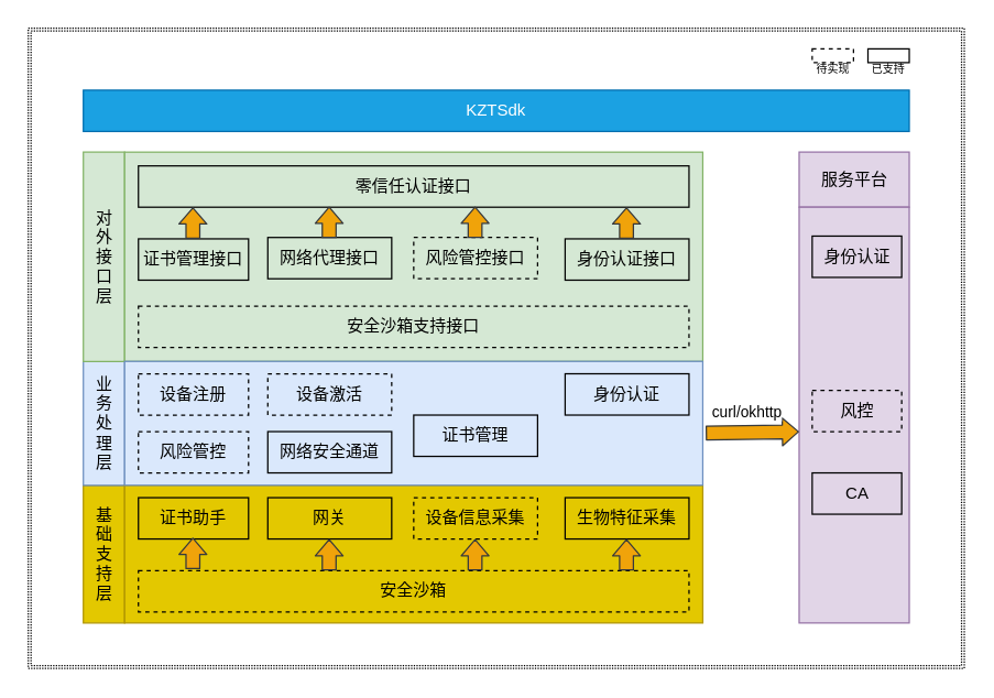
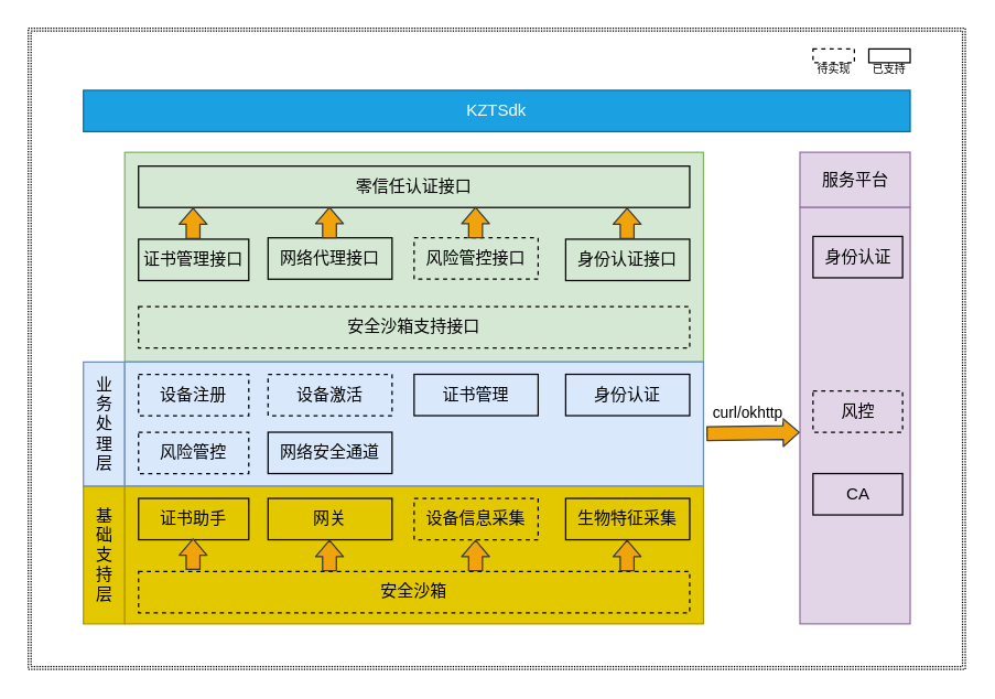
  <mxCell id="0" />
  <mxCell id="1" parent="0" />
  <mxCell id="2" value="" style="shape=ext;double=1;rounded=0;whiteSpace=wrap;html=1;dashed=1;dashPattern=1 1;fontSize=12;strokeColor=#000000;fillColor=none;" parent="1" vertex="1"><mxGeometry x="20" y="20" width="680" height="465" as="geometry" /></mxCell>
  <mxCell id="3" value="基&lt;br&gt;础&lt;br&gt;支&lt;br&gt;持&lt;br&gt;层" style="verticalLabelPosition=middle;verticalAlign=middle;html=1;shape=mxgraph.basic.rect;fillColor2=none;strokeWidth=1;size=20;indent=5;labelPosition=center;align=center;horizontal=1;fontSize=12;fillColor=#e3c800;strokeColor=#B09500;fontColor=#000000;" parent="1" vertex="1"><mxGeometry x="60" y="352" width="30" height="100" as="geometry" /></mxCell>
  <mxCell id="4" value="业&lt;br&gt;务&lt;br&gt;处&lt;br&gt;理&lt;br&gt;层" style="verticalLabelPosition=middle;verticalAlign=middle;html=1;shape=mxgraph.basic.rect;fillColor2=none;strokeWidth=1;size=20;indent=5;labelPosition=center;align=center;horizontal=1;fontSize=12;fillColor=#dae8fc;strokeColor=#6c8ebf;" parent="1" vertex="1"><mxGeometry x="60" y="262" width="30" height="90" as="geometry" /></mxCell>
- <mxCell id="5" value="对&lt;br&gt;外&lt;br&gt;接&lt;br&gt;口&lt;br&gt;层" style="verticalLabelPosition=middle;verticalAlign=middle;html=1;shape=mxgraph.basic.rect;fillColor2=none;strokeWidth=1;size=20;indent=5;labelPosition=center;align=center;horizontal=1;fontSize=12;fillColor=#d5e8d4;strokeColor=#82b366;" parent="1" vertex="1"><mxGeometry x="60" y="110" width="30" height="152" as="geometry" /></mxCell>
  <mxCell id="6" value="" style="rounded=0;whiteSpace=wrap;html=1;fontSize=12;fillColor=#e3c800;strokeColor=#B09500;fontColor=#000000;" parent="1" vertex="1"><mxGeometry x="90" y="352" width="420" height="100" as="geometry" /></mxCell>
  <mxCell id="7" value="服务平台" style="verticalLabelPosition=middle;verticalAlign=middle;html=1;shape=mxgraph.basic.rect;fillColor2=none;strokeWidth=1;size=20;indent=5;labelPosition=center;align=center;horizontal=1;fontSize=12;fillColor=#e1d5e7;strokeColor=#9673a6;" parent="1" vertex="1"><mxGeometry x="580" y="110" width="80" height="40" as="geometry" /></mxCell>
  <mxCell id="8" value="" style="rounded=0;whiteSpace=wrap;html=1;fontSize=12;fillColor=#e1d5e7;strokeColor=#9673a6;" parent="1" vertex="1"><mxGeometry x="580" y="150" width="80" height="302" as="geometry" /></mxCell>
  <mxCell id="9" value="CA" style="rounded=0;whiteSpace=wrap;html=1;fontSize=12;fillColor=none;" parent="1" vertex="1"><mxGeometry x="589.5" y="343" width="65" height="30" as="geometry" /></mxCell>
  <mxCell id="10" value="风控" style="rounded=0;whiteSpace=wrap;html=1;fontSize=12;fillColor=none;dashed=1;" parent="1" vertex="1"><mxGeometry x="589.5" y="283" width="65" height="30" as="geometry" /></mxCell>
  <mxCell id="11" value="" style="rounded=0;whiteSpace=wrap;html=1;fontSize=12;fillColor=#d5e8d4;strokeColor=#82b366;" parent="1" vertex="1"><mxGeometry x="90" y="110" width="420" height="152" as="geometry" /></mxCell>
  <mxCell id="12" value="" style="rounded=0;whiteSpace=wrap;html=1;fontSize=12;fillColor=#dae8fc;strokeColor=#6c8ebf;" parent="1" vertex="1"><mxGeometry x="90" y="262" width="420" height="90" as="geometry" /></mxCell>
  <mxCell id="13" value="零信任认证接口" style="rounded=0;whiteSpace=wrap;html=1;fontSize=12;fillColor=none;" parent="1" vertex="1"><mxGeometry x="100" y="120" width="400" height="30" as="geometry" /></mxCell>
  <mxCell id="14" value="证书管理接口" style="rounded=0;whiteSpace=wrap;html=1;fontSize=12;fillColor=none;" parent="1" vertex="1"><mxGeometry x="100" y="173" width="80" height="30" as="geometry" /></mxCell>
  <mxCell id="15" value="网络代理接口" style="rounded=0;whiteSpace=wrap;html=1;fontSize=12;fillColor=none;" parent="1" vertex="1"><mxGeometry x="194" y="172" width="90" height="30" as="geometry" /></mxCell>
  <mxCell id="16" value="风险管控接口" style="rounded=0;whiteSpace=wrap;html=1;fontSize=12;fillColor=none;dashed=1;" parent="1" vertex="1"><mxGeometry x="300" y="172" width="90" height="30" as="geometry" /></mxCell>
  <mxCell id="17" value="设备信息采集" style="rounded=0;whiteSpace=wrap;html=1;fontSize=12;fillColor=none;dashed=1;" parent="1" vertex="1"><mxGeometry x="300" y="361" width="90" height="30" as="geometry" /></mxCell>
  <mxCell id="18" value="KZTSdk" style="rounded=0;whiteSpace=wrap;html=1;fontSize=12;fillColor=#1ba1e2;strokeColor=#006EAF;fontColor=#ffffff;" parent="1" vertex="1"><mxGeometry x="60" y="65" width="600" height="30" as="geometry" /></mxCell>
  <mxCell id="19" value="身份认证" style="rounded=0;whiteSpace=wrap;html=1;fontSize=12;fillColor=none;" parent="1" vertex="1"><mxGeometry x="589.5" y="171" width="65" height="30" as="geometry" /></mxCell>
  <mxCell id="20" value="设备注册" style="rounded=0;whiteSpace=wrap;html=1;fontSize=12;fillColor=none;dashed=1;" parent="1" vertex="1"><mxGeometry x="100" y="271" width="80" height="30" as="geometry" /></mxCell>
  <mxCell id="21" value="设备激活" style="rounded=0;whiteSpace=wrap;html=1;fontSize=12;fillColor=none;dashed=1;" parent="1" vertex="1"><mxGeometry x="194" y="271" width="90" height="30" as="geometry" /></mxCell>
  <mxCell id="22" value="风险管控" style="rounded=0;whiteSpace=wrap;html=1;fontSize=12;fillColor=none;dashed=1;" parent="1" vertex="1"><mxGeometry x="100" y="313" width="80" height="30" as="geometry" /></mxCell>
  <mxCell id="23" value="网络安全通道" style="rounded=0;whiteSpace=wrap;html=1;fontSize=12;fillColor=none;" parent="1" vertex="1"><mxGeometry x="194" y="313" width="90" height="30" as="geometry" /></mxCell>
  <mxCell id="24" value="网关" style="rounded=0;whiteSpace=wrap;html=1;fontSize=12;fillColor=none;" parent="1" vertex="1"><mxGeometry x="194" y="361" width="90" height="30" as="geometry" /></mxCell>
  <mxCell id="25" value="身份认证接口" style="rounded=0;whiteSpace=wrap;html=1;fontSize=12;fillColor=none;" parent="1" vertex="1"><mxGeometry x="410" y="173" width="90" height="30" as="geometry" /></mxCell>
- <mxCell id="26" value="证书管理" style="rounded=0;whiteSpace=wrap;html=1;fontSize=12;fillColor=none;" parent="1" vertex="1"><mxGeometry x="300" y="301" width="90" height="30" as="geometry" /></mxCell>
+ <mxCell id="26" value="证书管理" style="rounded=0;whiteSpace=wrap;html=1;fontSize=12;fillColor=none;" parent="1" vertex="1"><mxGeometry x="300" y="271" width="90" height="30" as="geometry" /></mxCell>
  <mxCell id="27" value="身份认证" style="rounded=0;whiteSpace=wrap;html=1;fontSize=12;fillColor=none;" parent="1" vertex="1"><mxGeometry x="410" y="271" width="90" height="30" as="geometry" /></mxCell>
  <mxCell id="28" value="证书助手" style="rounded=0;whiteSpace=wrap;html=1;fontSize=12;fillColor=none;" parent="1" vertex="1"><mxGeometry x="100" y="361" width="80" height="30" as="geometry" /></mxCell>
  <mxCell id="29" value="生物特征采集" style="rounded=0;whiteSpace=wrap;html=1;fontSize=12;fillColor=none;" parent="1" vertex="1"><mxGeometry x="410" y="361" width="90" height="30" as="geometry" /></mxCell>
  <mxCell id="30" value="安全沙箱" style="rounded=0;whiteSpace=wrap;html=1;fontSize=12;fillColor=none;dashed=1;" parent="1" vertex="1"><mxGeometry x="100" y="414" width="400" height="30" as="geometry" /></mxCell>
  <mxCell id="31" value="" style="shape=flexArrow;endArrow=classic;html=1;endWidth=9.167;endSize=3.558;strokeColor=#36393d;fillColor=#F0A30A;" parent="1" edge="1"><mxGeometry width="50" height="50" relative="1" as="geometry"><mxPoint x="139.58" y="413" as="sourcePoint" /><mxPoint x="139.58" y="390" as="targetPoint" /></mxGeometry></mxCell>
  <mxCell id="32" value="" style="shape=flexArrow;endArrow=classic;html=1;endWidth=9.167;endSize=3.558;strokeColor=#36393d;fillColor=#F0A30A;" parent="1" edge="1"><mxGeometry width="50" height="50" relative="1" as="geometry"><mxPoint x="238.58" y="414" as="sourcePoint" /><mxPoint x="238.58" y="391" as="targetPoint" /></mxGeometry></mxCell>
  <mxCell id="33" value="" style="shape=flexArrow;endArrow=classic;html=1;endWidth=9.167;endSize=3.558;strokeColor=#36393d;fillColor=#F0A30A;" parent="1" edge="1"><mxGeometry width="50" height="50" relative="1" as="geometry"><mxPoint x="344.58" y="414" as="sourcePoint" /><mxPoint x="344.58" y="391" as="targetPoint" /></mxGeometry></mxCell>
  <mxCell id="34" value="" style="shape=flexArrow;endArrow=classic;html=1;endWidth=9.167;endSize=3.558;strokeColor=#36393d;fillColor=#F0A30A;" parent="1" edge="1"><mxGeometry width="50" height="50" relative="1" as="geometry"><mxPoint x="454.58" y="414" as="sourcePoint" /><mxPoint x="454.58" y="391" as="targetPoint" /></mxGeometry></mxCell>
  <mxCell id="35" value="" style="shape=flexArrow;endArrow=classic;html=1;endWidth=9.167;endSize=3.558;strokeColor=#36393d;fillColor=#F0A30A;exitX=1.005;exitY=0.578;exitDx=0;exitDy=0;entryX=0;entryY=0.54;entryDx=0;entryDy=0;entryPerimeter=0;exitPerimeter=0;" parent="1" source="12" target="8" edge="1"><mxGeometry width="50" height="50" relative="1" as="geometry"><mxPoint x="544.75" y="365" as="sourcePoint" /><mxPoint x="580" y="295" as="targetPoint" /></mxGeometry></mxCell>
  <mxCell id="36" value="curl/okhttp" style="edgeLabel;html=1;align=center;verticalAlign=middle;resizable=0;points=[];" parent="35" vertex="1" connectable="0"><mxGeometry x="-0.151" relative="1" as="geometry"><mxPoint y="-15" as="offset" /></mxGeometry></mxCell>
  <mxCell id="37" value="" style="shape=flexArrow;endArrow=classic;html=1;endWidth=9.167;endSize=3.558;strokeColor=#36393d;fillColor=#F0A30A;" parent="1" edge="1"><mxGeometry width="50" height="50" relative="1" as="geometry"><mxPoint x="454.58" y="173" as="sourcePoint" /><mxPoint x="454.58" y="150" as="targetPoint" /></mxGeometry></mxCell>
  <mxCell id="38" value="" style="shape=flexArrow;endArrow=classic;html=1;endWidth=9.167;endSize=3.558;strokeColor=#36393d;fillColor=#F0A30A;" parent="1" edge="1"><mxGeometry width="50" height="50" relative="1" as="geometry"><mxPoint x="344.58" y="172.5" as="sourcePoint" /><mxPoint x="344.58" y="149.5" as="targetPoint" /></mxGeometry></mxCell>
  <mxCell id="39" value="" style="shape=flexArrow;endArrow=classic;html=1;endWidth=9.167;endSize=3.558;strokeColor=#36393d;fillColor=#F0A30A;" parent="1" edge="1"><mxGeometry width="50" height="50" relative="1" as="geometry"><mxPoint x="238.58" y="172.5" as="sourcePoint" /><mxPoint x="238.58" y="149.5" as="targetPoint" /></mxGeometry></mxCell>
  <mxCell id="40" value="" style="shape=flexArrow;endArrow=classic;html=1;endWidth=9.167;endSize=3.558;strokeColor=#36393d;fillColor=#F0A30A;" parent="1" edge="1"><mxGeometry width="50" height="50" relative="1" as="geometry"><mxPoint x="139.58" y="173" as="sourcePoint" /><mxPoint x="139.58" y="150" as="targetPoint" /></mxGeometry></mxCell>
  <mxCell id="41" value="&lt;font style=&quot;font-size: 8px&quot;&gt;待实现&lt;/font&gt;" style="rounded=0;whiteSpace=wrap;html=1;fontSize=12;fillColor=none;dashed=1;verticalAlign=top;" parent="1" vertex="1"><mxGeometry x="589.5" y="35" width="30" height="10" as="geometry" /></mxCell>
  <mxCell id="42" value="&lt;span style=&quot;font-size: 8px&quot;&gt;已支持&lt;/span&gt;" style="rounded=0;whiteSpace=wrap;html=1;fontSize=12;fillColor=none;verticalAlign=top;" parent="1" vertex="1"><mxGeometry x="630" y="35" width="30" height="10" as="geometry" /></mxCell>
  <mxCell id="43" value="安全沙箱支持接口" style="rounded=0;whiteSpace=wrap;html=1;fontSize=12;fillColor=none;dashed=1;" vertex="1" parent="1"><mxGeometry x="100" y="222" width="400" height="30" as="geometry" /></mxCell>
